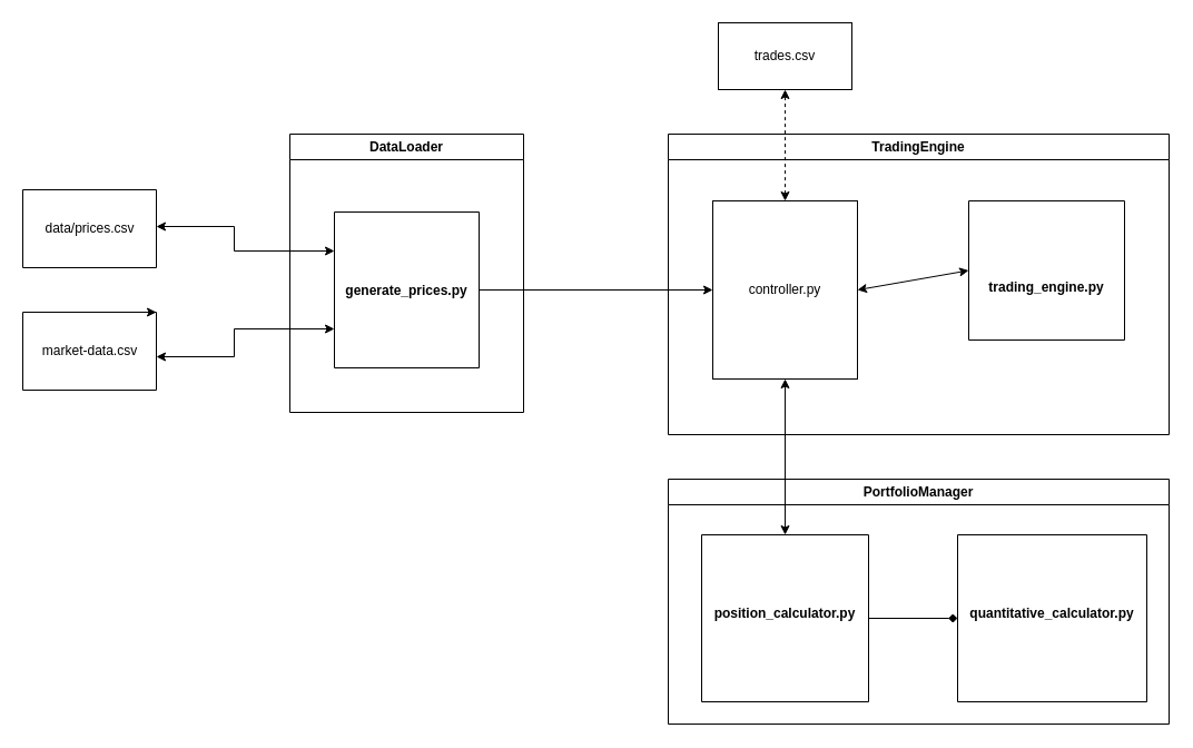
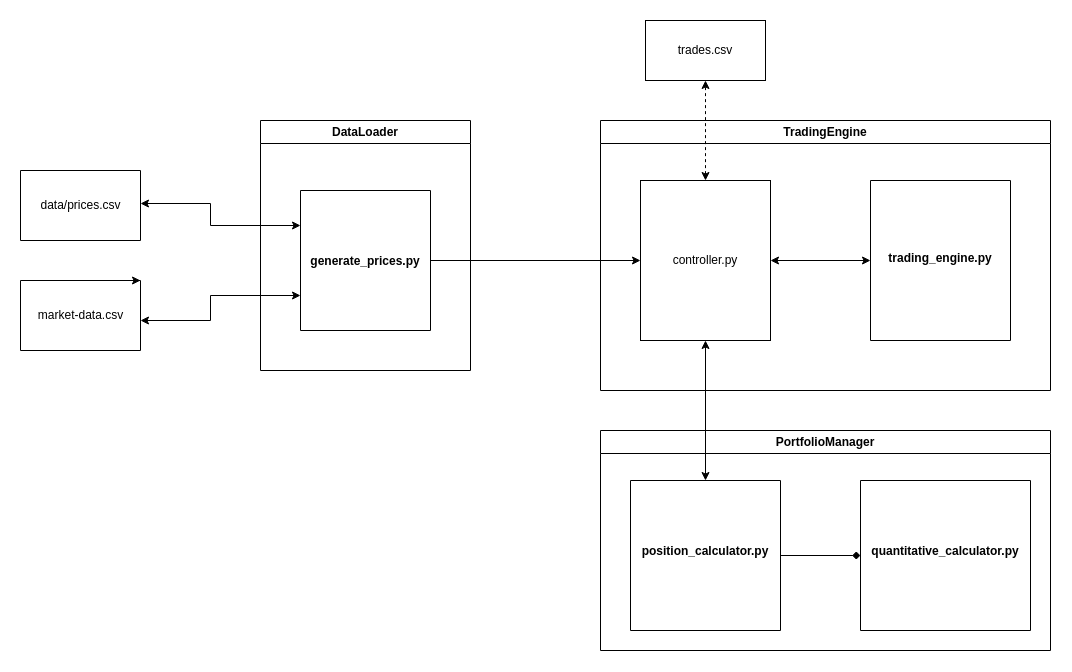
  <mxCell id="0" />
  <mxCell id="1" parent="0" />
  <mxCell id="2" value="" style="swimlane;startSize=0;" vertex="1" parent="1"><mxGeometry x="20" y="170" width="120" height="70" as="geometry" /></mxCell>
  <mxCell id="3" value="data/prices.csv" style="text;html=1;align=center;verticalAlign=middle;resizable=0;points=[];autosize=1;strokeColor=none;fillColor=none;" vertex="1" parent="2"><mxGeometry x="10" y="20" width="100" height="30" as="geometry" /></mxCell>
  <mxCell id="4" value="" style="swimlane;startSize=0;" vertex="1" parent="1"><mxGeometry x="20" y="280" width="120" height="70" as="geometry" /></mxCell>
  <mxCell id="5" value="market-data.csv" style="text;html=1;align=center;verticalAlign=middle;resizable=0;points=[];autosize=1;strokeColor=none;fillColor=none;" vertex="1" parent="4"><mxGeometry x="5" y="20" width="110" height="30" as="geometry" /></mxCell>
  <mxCell id="6" value="" style="endArrow=classic;startArrow=classic;html=1;rounded=0;exitX=0.25;exitY=0;exitDx=0;exitDy=0;entryX=0;entryY=0.75;entryDx=0;entryDy=0;" edge="1" parent="4" target="12"><mxGeometry width="50" height="50" relative="1" as="geometry"><mxPoint x="120" y="40" as="sourcePoint" /><mxPoint x="270" y="40" as="targetPoint" /><Array as="points"><mxPoint x="190" y="40" /><mxPoint x="190" y="15" /></Array></mxGeometry></mxCell>
  <mxCell id="7" value="TradingEngine" style="swimlane;whiteSpace=wrap;html=1;" vertex="1" parent="1"><mxGeometry x="600" y="120" width="450" height="270" as="geometry" /></mxCell>
  <mxCell id="8" value="controller.py" style="rounded=0;whiteSpace=wrap;html=1;" vertex="1" parent="7"><mxGeometry x="40" y="60" width="130" height="160" as="geometry" /></mxCell>
- <mxCell id="9" value="&#10;&#10;&#10;&#10;&#10;&#10;&#10;&#10;&#10;&#10;&#10;trading_engine.py" style="swimlane;startSize=0;" vertex="1" parent="7"><mxGeometry x="270" y="60" width="140" height="125" as="geometry" /></mxCell>
+ <mxCell id="9" value="&#10;&#10;&#10;&#10;&#10;&#10;&#10;&#10;&#10;&#10;&#10;trading_engine.py" style="swimlane;startSize=0;" vertex="1" parent="7"><mxGeometry x="270" y="60" width="140" height="160" as="geometry" /></mxCell>
  <mxCell id="10" value="" style="endArrow=classic;startArrow=classic;html=1;rounded=0;exitX=1;exitY=0.5;exitDx=0;exitDy=0;entryX=0;entryY=0.5;entryDx=0;entryDy=0;" edge="1" parent="7" source="8" target="9"><mxGeometry width="50" height="50" relative="1" as="geometry"><mxPoint x="-210" y="290" as="sourcePoint" /><mxPoint x="-160" y="240" as="targetPoint" /></mxGeometry></mxCell>
  <mxCell id="11" value="DataLoader" style="swimlane;whiteSpace=wrap;html=1;" vertex="1" parent="1"><mxGeometry x="260" y="120" width="210" height="250" as="geometry" /></mxCell>
  <mxCell id="12" value="&#10;&#10;&#10;&#10;&#10;&#10;&#10;&#10;&#10;&#10;generate_prices.py" style="swimlane;startSize=0;" vertex="1" parent="11"><mxGeometry x="40" y="70" width="130" height="140" as="geometry" /></mxCell>
  <mxCell id="13" value="" style="endArrow=classic;startArrow=classic;html=1;rounded=0;entryX=0;entryY=0.25;entryDx=0;entryDy=0;" edge="1" parent="1" target="12"><mxGeometry width="50" height="50" relative="1" as="geometry"><mxPoint x="140" y="203" as="sourcePoint" /><mxPoint x="270" y="205" as="targetPoint" /><Array as="points"><mxPoint x="210" y="203" /><mxPoint x="210" y="225" /></Array></mxGeometry></mxCell>
  <mxCell id="14" value="" style="endArrow=classic;html=1;rounded=0;entryX=0;entryY=0.5;entryDx=0;entryDy=0;exitX=1;exitY=0.5;exitDx=0;exitDy=0;" edge="1" parent="1" source="12" target="8"><mxGeometry width="50" height="50" relative="1" as="geometry"><mxPoint x="380" y="410" as="sourcePoint" /><mxPoint x="430" y="360" as="targetPoint" /></mxGeometry></mxCell>
  <mxCell id="15" style="edgeStyle=orthogonalEdgeStyle;rounded=0;orthogonalLoop=1;jettySize=auto;html=1;exitX=0.75;exitY=0;exitDx=0;exitDy=0;entryX=1;entryY=0;entryDx=0;entryDy=0;" edge="1" parent="1" source="4" target="4"><mxGeometry relative="1" as="geometry" /></mxCell>
  <mxCell id="16" value="trades.csv" style="rounded=0;whiteSpace=wrap;html=1;" vertex="1" parent="1"><mxGeometry x="645" y="20" width="120" height="60" as="geometry" /></mxCell>
  <mxCell id="17" value="" style="endArrow=classic;startArrow=classic;html=1;rounded=0;entryX=0.5;entryY=1;entryDx=0;entryDy=0;exitX=0.5;exitY=0;exitDx=0;exitDy=0;dashed=1;" edge="1" parent="1" source="8" target="16"><mxGeometry width="50" height="50" relative="1" as="geometry"><mxPoint x="380" y="410" as="sourcePoint" /><mxPoint x="430" y="360" as="targetPoint" /></mxGeometry></mxCell>
  <mxCell id="18" value="PortfolioManager" style="swimlane;whiteSpace=wrap;html=1;" vertex="1" parent="1"><mxGeometry x="600" y="430" width="450" height="220" as="geometry" /></mxCell>
  <mxCell id="19" value="&#10;&#10;&#10;&#10;&#10;&#10;&#10;&#10;&#10;&#10;quantitative_calculator.py" style="swimlane;startSize=0;" vertex="1" parent="18"><mxGeometry x="260" y="50" width="170" height="150" as="geometry" /></mxCell>
  <mxCell id="20" value="&#10;&#10;&#10;&#10;&#10;&#10;&#10;&#10;&#10;&#10;position_calculator.py" style="swimlane;startSize=0;" vertex="1" parent="18"><mxGeometry x="30" y="50" width="150" height="150" as="geometry" /></mxCell>
  <mxCell id="21" value="" style="endArrow=diamond;html=1;rounded=0;exitX=1;exitY=0.5;exitDx=0;exitDy=0;entryX=0;entryY=0.5;entryDx=0;entryDy=0;" edge="1" parent="18" source="20" target="19"><mxGeometry width="50" height="50" relative="1" as="geometry"><mxPoint x="-220" y="-20" as="sourcePoint" /><mxPoint x="-170" y="-70" as="targetPoint" /></mxGeometry></mxCell>
  <mxCell id="22" value="" style="endArrow=classic;startArrow=classic;html=1;rounded=0;exitX=0.5;exitY=0;exitDx=0;exitDy=0;" edge="1" parent="1" source="20" target="8"><mxGeometry width="50" height="50" relative="1" as="geometry"><mxPoint x="380" y="410" as="sourcePoint" /><mxPoint x="430" y="360" as="targetPoint" /></mxGeometry></mxCell>
